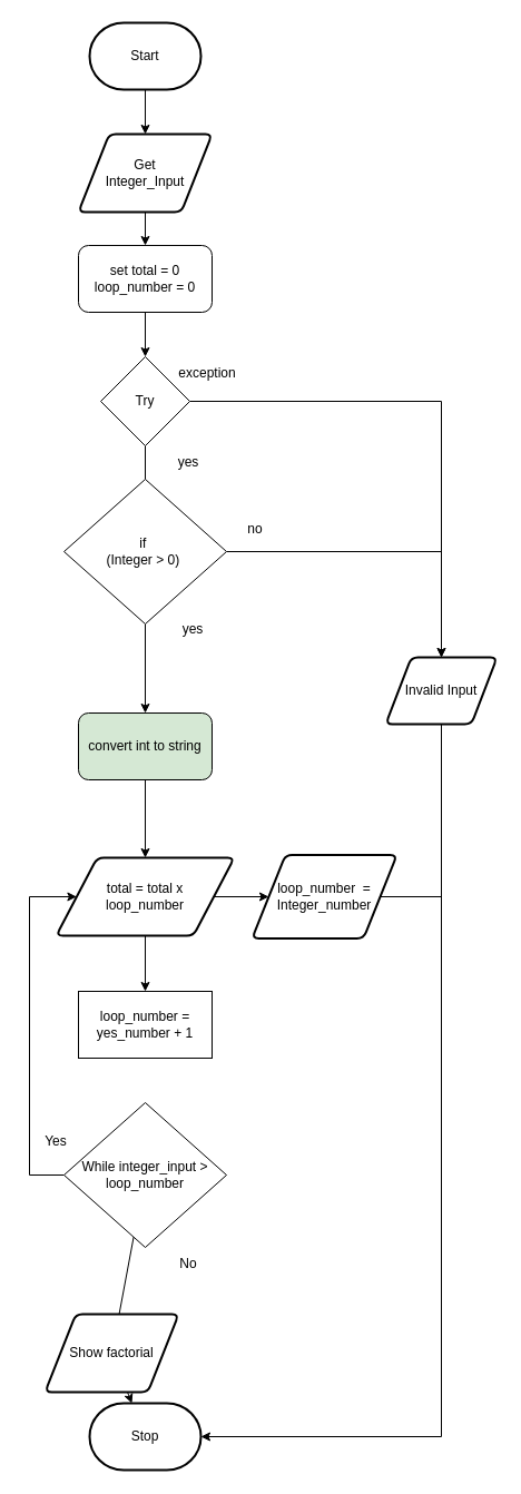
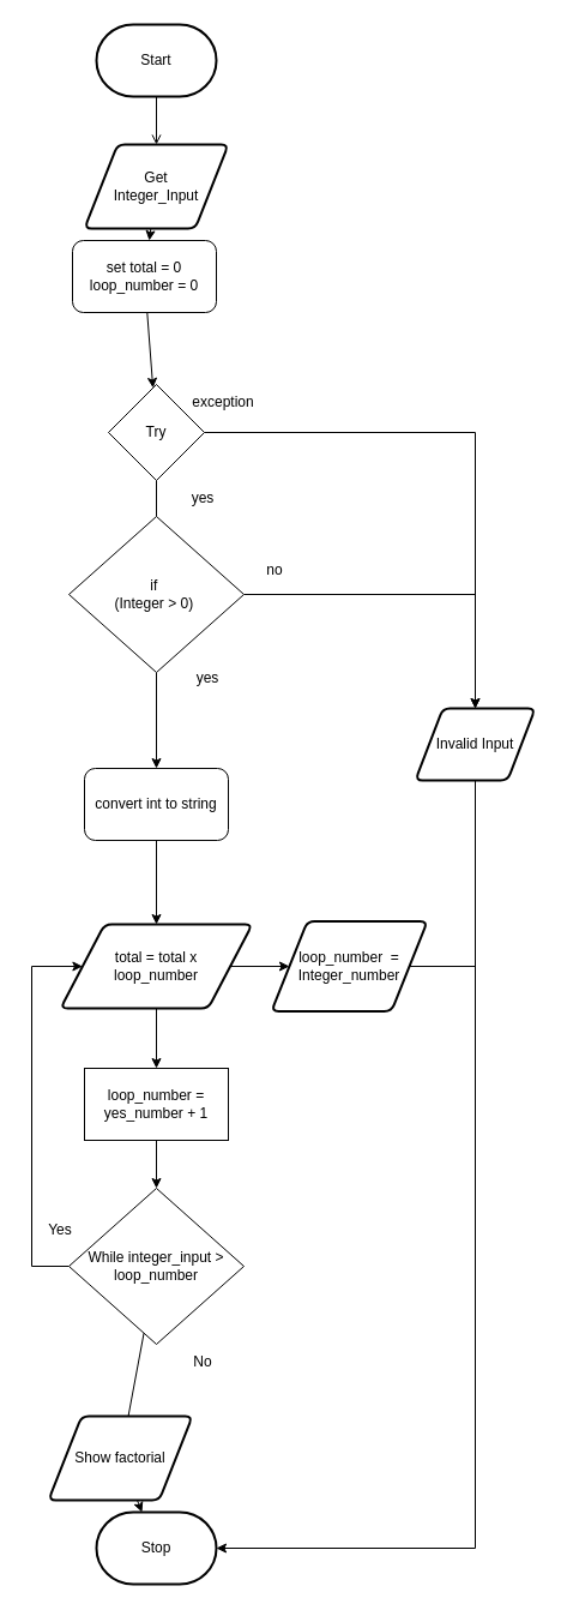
  <mxCell id="0" />
  <mxCell id="1" parent="0" />
- <mxCell id="2" value="" style="edgeStyle=none;rounded=0;html=1;" parent="1" source="3" target="13" edge="1"><mxGeometry relative="1" as="geometry" /></mxCell>
+ <mxCell id="2" value="" style="edgeStyle=none;rounded=0;html=1;endArrow=open;" parent="1" source="3" target="13" edge="1"><mxGeometry relative="1" as="geometry" /></mxCell>
  <mxCell id="3" value="Start" style="strokeWidth=2;html=1;shape=mxgraph.flowchart.terminator;whiteSpace=wrap;" parent="1" vertex="1"><mxGeometry x="80" y="20" width="100" height="60" as="geometry" /></mxCell>
  <mxCell id="4" value="Stop" style="strokeWidth=2;html=1;shape=mxgraph.flowchart.terminator;whiteSpace=wrap;rounded=1;" parent="1" vertex="1"><mxGeometry x="80" y="1260" width="100" height="60" as="geometry" /></mxCell>
  <mxCell id="5" value="" style="edgeStyle=none;html=1;startArrow=none;" parent="1" source="21" target="11" edge="1"><mxGeometry relative="1" as="geometry" /></mxCell>
  <mxCell id="6" style="edgeStyle=none;html=1;entryX=0.5;entryY=0;entryDx=0;entryDy=0;rounded=0;" parent="1" source="7" target="9" edge="1"><mxGeometry relative="1" as="geometry"><Array as="points"><mxPoint x="396" y="360" /><mxPoint x="396" y="550" /></Array></mxGeometry></mxCell>
  <mxCell id="7" value="Try" style="rhombus;whiteSpace=wrap;html=1;" parent="1" vertex="1"><mxGeometry x="90" y="320" width="80" height="80" as="geometry" /></mxCell>
  <mxCell id="8" style="edgeStyle=none;rounded=0;html=1;entryX=1;entryY=0.5;entryDx=0;entryDy=0;entryPerimeter=0;" parent="1" source="9" target="4" edge="1"><mxGeometry relative="1" as="geometry"><Array as="points"><mxPoint x="396" y="1290" /></Array></mxGeometry></mxCell>
  <mxCell id="9" value="Invalid Input" style="shape=parallelogram;html=1;strokeWidth=2;perimeter=parallelogramPerimeter;whiteSpace=wrap;rounded=1;arcSize=12;size=0.23;" parent="1" vertex="1"><mxGeometry x="346" y="590" width="100" height="60" as="geometry" /></mxCell>
  <mxCell id="10" value="" style="edgeStyle=none;rounded=0;html=1;" parent="1" source="11" target="28" edge="1"><mxGeometry relative="1" as="geometry" /></mxCell>
- <mxCell id="11" value="convert int to string" style="rounded=1;whiteSpace=wrap;html=1;fillColor=#d5e8d4;" parent="1" vertex="1"><mxGeometry x="70" y="640" width="120" height="60" as="geometry" /></mxCell>
+ <mxCell id="11" value="convert int to string" style="rounded=1;whiteSpace=wrap;html=1;" parent="1" vertex="1"><mxGeometry x="70" y="640" width="120" height="60" as="geometry" /></mxCell>
  <mxCell id="12" value="" style="edgeStyle=none;rounded=0;html=1;" parent="1" source="13" target="15" edge="1"><mxGeometry relative="1" as="geometry" /></mxCell>
  <mxCell id="13" value="Get &lt;br&gt;Integer_Input" style="shape=parallelogram;html=1;strokeWidth=2;perimeter=parallelogramPerimeter;whiteSpace=wrap;rounded=1;arcSize=12;size=0.23;" parent="1" vertex="1"><mxGeometry x="70" y="120" width="120" height="70" as="geometry" /></mxCell>
  <mxCell id="14" value="" style="edgeStyle=none;rounded=0;html=1;" parent="1" source="15" target="7" edge="1"><mxGeometry relative="1" as="geometry" /></mxCell>
- <mxCell id="15" value="set total = 0&lt;br&gt;loop_number = 0" style="rounded=1;whiteSpace=wrap;html=1;" parent="1" vertex="1"><mxGeometry x="70" y="220" width="120" height="60" as="geometry" /></mxCell>
+ <mxCell id="15" value="set total = 0&lt;br&gt;loop_number = 0" style="rounded=1;whiteSpace=wrap;html=1;" parent="1" vertex="1"><mxGeometry x="60" y="200" width="120" height="60" as="geometry" /></mxCell>
  <mxCell id="16" value="Yes&lt;br&gt;" style="text;html=1;strokeColor=none;fillColor=none;align=center;verticalAlign=middle;whiteSpace=wrap;rounded=0;" parent="1" vertex="1"><mxGeometry x="20" y="1010" width="60" height="30" as="geometry" /></mxCell>
  <mxCell id="17" value="No" style="text;html=1;strokeColor=none;fillColor=none;align=center;verticalAlign=middle;whiteSpace=wrap;rounded=0;" parent="1" vertex="1"><mxGeometry x="139" y="1120" width="60" height="30" as="geometry" /></mxCell>
  <mxCell id="18" style="edgeStyle=none;rounded=0;html=1;endArrow=none;endFill=0;" parent="1" source="19" edge="1"><mxGeometry relative="1" as="geometry"><mxPoint x="396" y="805" as="targetPoint" /></mxGeometry></mxCell>
  <mxCell id="19" value="loop_number&amp;nbsp; =&lt;br&gt;Integer_number" style="shape=parallelogram;html=1;strokeWidth=2;perimeter=parallelogramPerimeter;whiteSpace=wrap;rounded=1;arcSize=12;size=0.23;" parent="1" vertex="1"><mxGeometry x="226" y="767.5" width="130" height="75" as="geometry" /></mxCell>
  <mxCell id="20" style="edgeStyle=none;html=1;entryX=0.5;entryY=0;entryDx=0;entryDy=0;exitX=1;exitY=0.5;exitDx=0;exitDy=0;rounded=0;" parent="1" source="21" target="9" edge="1"><mxGeometry relative="1" as="geometry"><Array as="points"><mxPoint x="396" y="495" /></Array></mxGeometry></mxCell>
  <mxCell id="21" value="if&amp;nbsp;&lt;br&gt;(Integer &amp;gt; 0)&amp;nbsp;" style="rhombus;whiteSpace=wrap;html=1;" parent="1" vertex="1"><mxGeometry x="57" y="430" width="146" height="130" as="geometry" /></mxCell>
  <mxCell id="22" value="" style="edgeStyle=none;html=1;endArrow=none;" parent="1" source="7" target="21" edge="1"><mxGeometry relative="1" as="geometry"><mxPoint x="129.49" y="399.49" as="sourcePoint" /><mxPoint x="126.387" y="640" as="targetPoint" /></mxGeometry></mxCell>
  <mxCell id="23" value="" style="edgeStyle=none;html=1;startArrow=none;" parent="1" source="31" target="4" edge="1"><mxGeometry relative="1" as="geometry" /></mxCell>
  <mxCell id="24" style="edgeStyle=none;rounded=0;html=1;entryX=0;entryY=0.5;entryDx=0;entryDy=0;exitX=0;exitY=0.5;exitDx=0;exitDy=0;" parent="1" source="25" target="28" edge="1"><mxGeometry relative="1" as="geometry"><Array as="points"><mxPoint x="26" y="1055" /><mxPoint x="26" y="805" /></Array></mxGeometry></mxCell>
  <mxCell id="25" value="While integer_input &amp;gt; loop_number" style="rhombus;whiteSpace=wrap;html=1;" parent="1" vertex="1"><mxGeometry x="57" y="990" width="146" height="130" as="geometry" /></mxCell>
  <mxCell id="26" value="" style="edgeStyle=none;rounded=0;html=1;" parent="1" source="28" target="19" edge="1"><mxGeometry relative="1" as="geometry" /></mxCell>
  <mxCell id="27" value="" style="edgeStyle=none;rounded=0;html=1;" parent="1" source="28" target="30" edge="1"><mxGeometry relative="1" as="geometry" /></mxCell>
  <mxCell id="28" value="total = total x&lt;br&gt;loop_number" style="shape=parallelogram;html=1;strokeWidth=2;perimeter=parallelogramPerimeter;whiteSpace=wrap;rounded=1;arcSize=12;size=0.23;" parent="1" vertex="1"><mxGeometry x="50" y="770" width="160" height="70" as="geometry" /></mxCell>
+ <mxCell id="29" value="" style="edgeStyle=none;rounded=0;html=1;" parent="1" source="30" target="25" edge="1"><mxGeometry relative="1" as="geometry" /></mxCell>
  <mxCell id="30" value="loop_number = yes_number + 1" style="rounded=0;whiteSpace=wrap;html=1;" parent="1" vertex="1"><mxGeometry x="70" y="890" width="120" height="60" as="geometry" /></mxCell>
  <mxCell id="31" value="Show factorial" style="shape=parallelogram;html=1;strokeWidth=2;perimeter=parallelogramPerimeter;whiteSpace=wrap;rounded=1;arcSize=12;size=0.23;" parent="1" vertex="1"><mxGeometry x="40" y="1180" width="120" height="70" as="geometry" /></mxCell>
  <mxCell id="32" value="" style="edgeStyle=none;html=1;endArrow=none;" parent="1" source="25" target="31" edge="1"><mxGeometry relative="1" as="geometry"><mxPoint x="130" y="1120" as="sourcePoint" /><mxPoint x="130" y="1260" as="targetPoint" /></mxGeometry></mxCell>
  <mxCell id="33" value="exception" style="text;html=1;strokeColor=none;fillColor=none;align=center;verticalAlign=middle;whiteSpace=wrap;rounded=0;" vertex="1" parent="1"><mxGeometry x="156" y="320" width="60" height="30" as="geometry" /></mxCell>
  <mxCell id="34" value="yes" style="text;html=1;strokeColor=none;fillColor=none;align=center;verticalAlign=middle;whiteSpace=wrap;rounded=0;" vertex="1" parent="1"><mxGeometry x="139" y="400" width="60" height="30" as="geometry" /></mxCell>
  <mxCell id="35" value="no" style="text;html=1;strokeColor=none;fillColor=none;align=center;verticalAlign=middle;whiteSpace=wrap;rounded=0;" vertex="1" parent="1"><mxGeometry x="199" y="460" width="60" height="30" as="geometry" /></mxCell>
  <mxCell id="36" value="yes" style="text;html=1;strokeColor=none;fillColor=none;align=center;verticalAlign=middle;whiteSpace=wrap;rounded=0;" vertex="1" parent="1"><mxGeometry x="143" y="550" width="60" height="30" as="geometry" /></mxCell>
